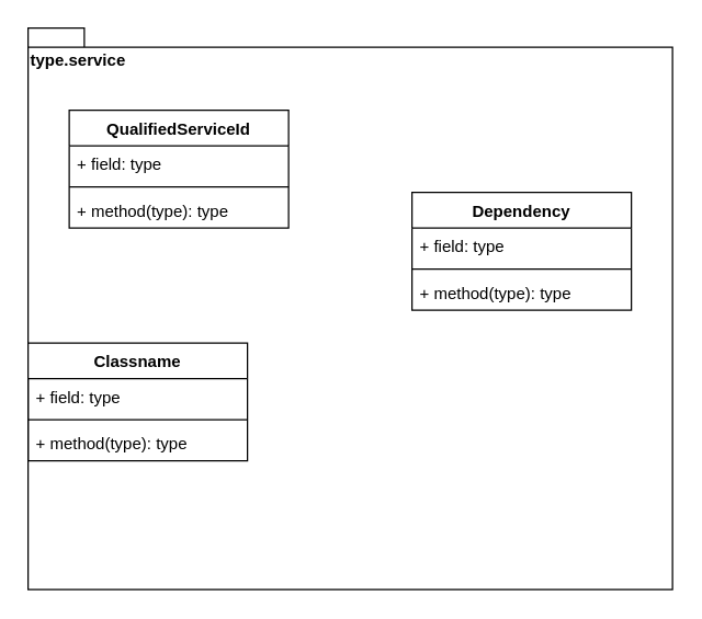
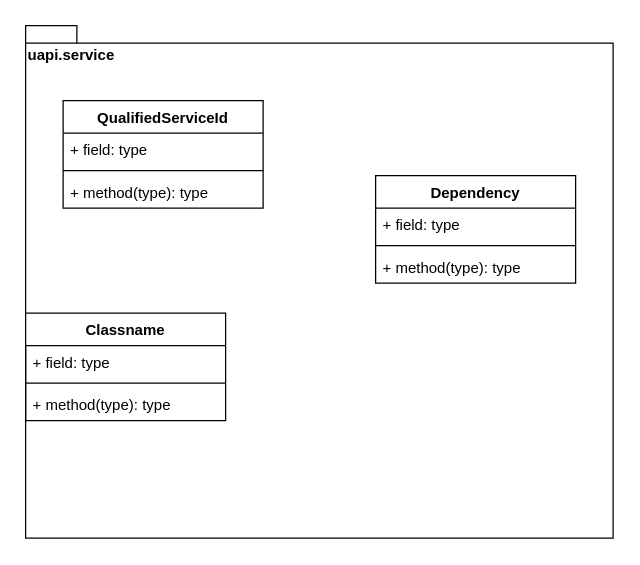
  <mxCell id="0" />
  <mxCell id="1" value="API" parent="0" />
- <mxCell id="2" value="type.service" style="shape=folder;fontStyle=1;spacingTop=10;tabWidth=40;tabHeight=14;tabPosition=left;html=1;align=left;verticalAlign=top;" vertex="1" parent="1"><mxGeometry x="20" y="20" width="470" height="410" as="geometry" /></mxCell>
+ <mxCell id="2" value="uapi.service" style="shape=folder;fontStyle=1;spacingTop=10;tabWidth=40;tabHeight=14;tabPosition=left;html=1;align=left;verticalAlign=top;" vertex="1" parent="1"><mxGeometry x="20" y="20" width="470" height="410" as="geometry" /></mxCell>
  <mxCell id="3" value="Classname" style="swimlane;fontStyle=1;align=center;verticalAlign=top;childLayout=stackLayout;horizontal=1;startSize=26;horizontalStack=0;resizeParent=1;resizeParentMax=0;resizeLast=0;collapsible=1;marginBottom=0;" vertex="1" parent="1"><mxGeometry x="20" y="250" width="160" height="86" as="geometry" /></mxCell>
  <mxCell id="4" value="+ field: type" style="text;strokeColor=none;fillColor=none;align=left;verticalAlign=top;spacingLeft=4;spacingRight=4;overflow=hidden;rotatable=0;points=[[0,0.5],[1,0.5]];portConstraint=eastwest;" vertex="1" parent="3"><mxGeometry y="26" width="160" height="26" as="geometry" /></mxCell>
  <mxCell id="5" value="" style="line;strokeWidth=1;fillColor=none;align=left;verticalAlign=middle;spacingTop=-1;spacingLeft=3;spacingRight=3;rotatable=0;labelPosition=right;points=[];portConstraint=eastwest;" vertex="1" parent="3"><mxGeometry y="52" width="160" height="8" as="geometry" /></mxCell>
  <mxCell id="6" value="+ method(type): type" style="text;strokeColor=none;fillColor=none;align=left;verticalAlign=top;spacingLeft=4;spacingRight=4;overflow=hidden;rotatable=0;points=[[0,0.5],[1,0.5]];portConstraint=eastwest;" vertex="1" parent="3"><mxGeometry y="60" width="160" height="26" as="geometry" /></mxCell>
  <mxCell id="7" value="Dependency" style="swimlane;fontStyle=1;align=center;verticalAlign=top;childLayout=stackLayout;horizontal=1;startSize=26;horizontalStack=0;resizeParent=1;resizeParentMax=0;resizeLast=0;collapsible=1;marginBottom=0;" vertex="1" parent="1"><mxGeometry x="300" y="140" width="160" height="86" as="geometry" /></mxCell>
  <mxCell id="8" value="+ field: type" style="text;strokeColor=none;fillColor=none;align=left;verticalAlign=top;spacingLeft=4;spacingRight=4;overflow=hidden;rotatable=0;points=[[0,0.5],[1,0.5]];portConstraint=eastwest;" vertex="1" parent="7"><mxGeometry y="26" width="160" height="26" as="geometry" /></mxCell>
  <mxCell id="9" value="" style="line;strokeWidth=1;fillColor=none;align=left;verticalAlign=middle;spacingTop=-1;spacingLeft=3;spacingRight=3;rotatable=0;labelPosition=right;points=[];portConstraint=eastwest;" vertex="1" parent="7"><mxGeometry y="52" width="160" height="8" as="geometry" /></mxCell>
  <mxCell id="10" value="+ method(type): type" style="text;strokeColor=none;fillColor=none;align=left;verticalAlign=top;spacingLeft=4;spacingRight=4;overflow=hidden;rotatable=0;points=[[0,0.5],[1,0.5]];portConstraint=eastwest;" vertex="1" parent="7"><mxGeometry y="60" width="160" height="26" as="geometry" /></mxCell>
  <mxCell id="11" value="QualifiedServiceId" style="swimlane;fontStyle=1;align=center;verticalAlign=top;childLayout=stackLayout;horizontal=1;startSize=26;horizontalStack=0;resizeParent=1;resizeParentMax=0;resizeLast=0;collapsible=1;marginBottom=0;" vertex="1" parent="1"><mxGeometry x="50" y="80" width="160" height="86" as="geometry" /></mxCell>
  <mxCell id="12" value="+ field: type" style="text;strokeColor=none;fillColor=none;align=left;verticalAlign=top;spacingLeft=4;spacingRight=4;overflow=hidden;rotatable=0;points=[[0,0.5],[1,0.5]];portConstraint=eastwest;" vertex="1" parent="11"><mxGeometry y="26" width="160" height="26" as="geometry" /></mxCell>
  <mxCell id="13" value="" style="line;strokeWidth=1;fillColor=none;align=left;verticalAlign=middle;spacingTop=-1;spacingLeft=3;spacingRight=3;rotatable=0;labelPosition=right;points=[];portConstraint=eastwest;" vertex="1" parent="11"><mxGeometry y="52" width="160" height="8" as="geometry" /></mxCell>
  <mxCell id="14" value="+ method(type): type" style="text;strokeColor=none;fillColor=none;align=left;verticalAlign=top;spacingLeft=4;spacingRight=4;overflow=hidden;rotatable=0;points=[[0,0.5],[1,0.5]];portConstraint=eastwest;" vertex="1" parent="11"><mxGeometry y="60" width="160" height="26" as="geometry" /></mxCell>
